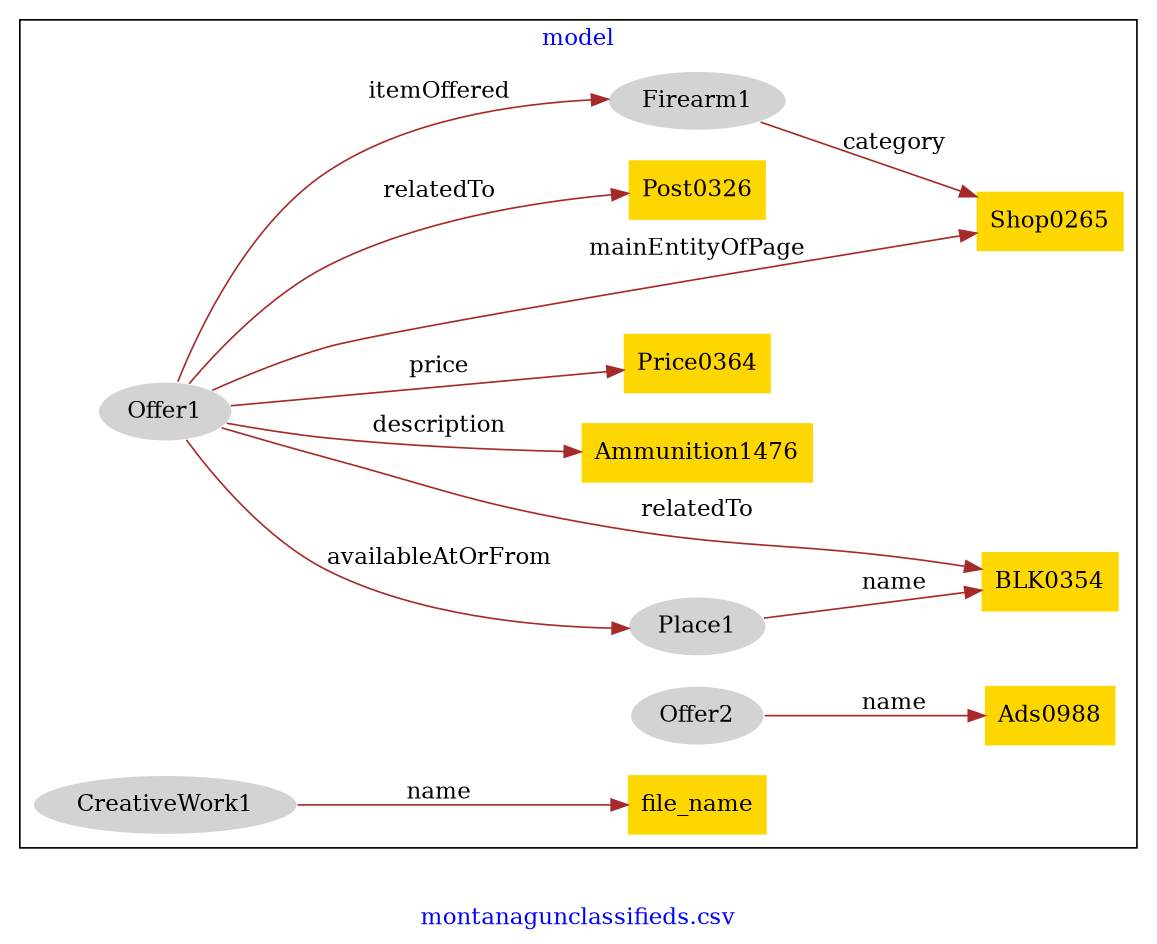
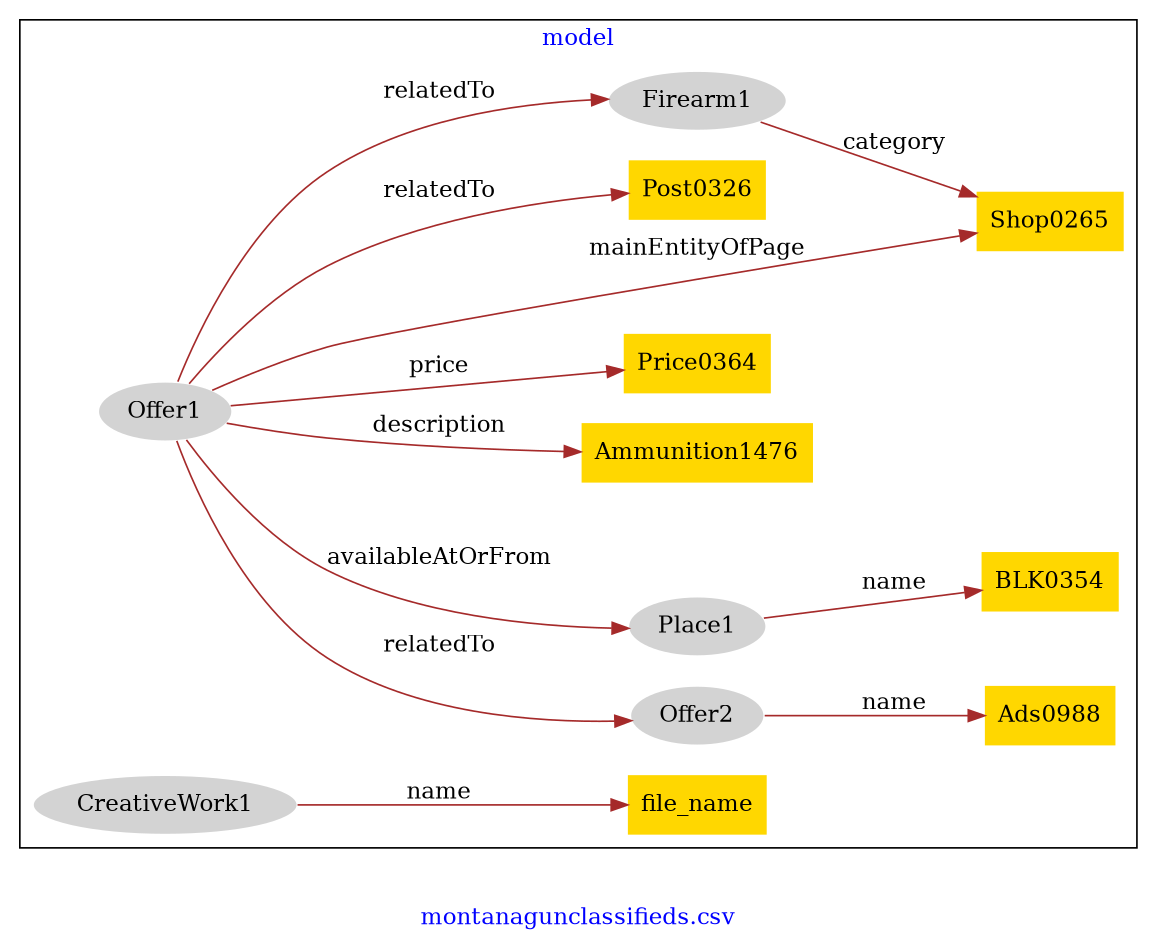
  digraph {
    fontcolor=blue
    label="montanagunclassifieds.csv"
    rankdir=LR
    remincross=true
    node [fillcolor=gold style=filled shape=plaintext]
    edge [color=brown fontcolor=black]
    n1 [color=white fillcolor=lightgray label=Offer1 shape=""]
    n2 [color=white fillcolor=lightgray label=Firearm1 shape=""]
    n3 [color=white fillcolor=lightgray label=CreativeWork1 shape=""]
    n4 [color=white fillcolor=lightgray label=Offer2 shape=""]
    n5 [color=white fillcolor=lightgray label=Place1 shape=""]
    n6 [label=BLK0354]
    n7 [label=Ammunition1476]
    n8 [label=Price0364]
    n9 [label=Shop0265]
    n10 [label=Ads0988]
    n11 [label=file_name]
    n12 [label=Post0326]
    subgraph cluster_1 {
      label=model
      n1
      n2
      n3
      n4
      n5
      n6
      n7
      n8
      n9
      n10
      n11
      n12
    }
-   n1 -> n2 [label=itemOffered]
-   n1 -> n6 [label=relatedTo]
+   n1 -> n2 [label=relatedTo]
+   n1 -> n4 [label=relatedTo]
    n1 -> n5 [label=availableAtOrFrom]
    n1 -> n7 [label=description]
    n1 -> n8 [label=price]
    n1 -> n9 [label=mainEntityOfPage]
    n1 -> n12 [label=relatedTo]
    n2 -> n9 [label=category]
    n3 -> n11 [label=name]
    n4 -> n10 [label=name]
    n5 -> n6 [label=name]
  }
